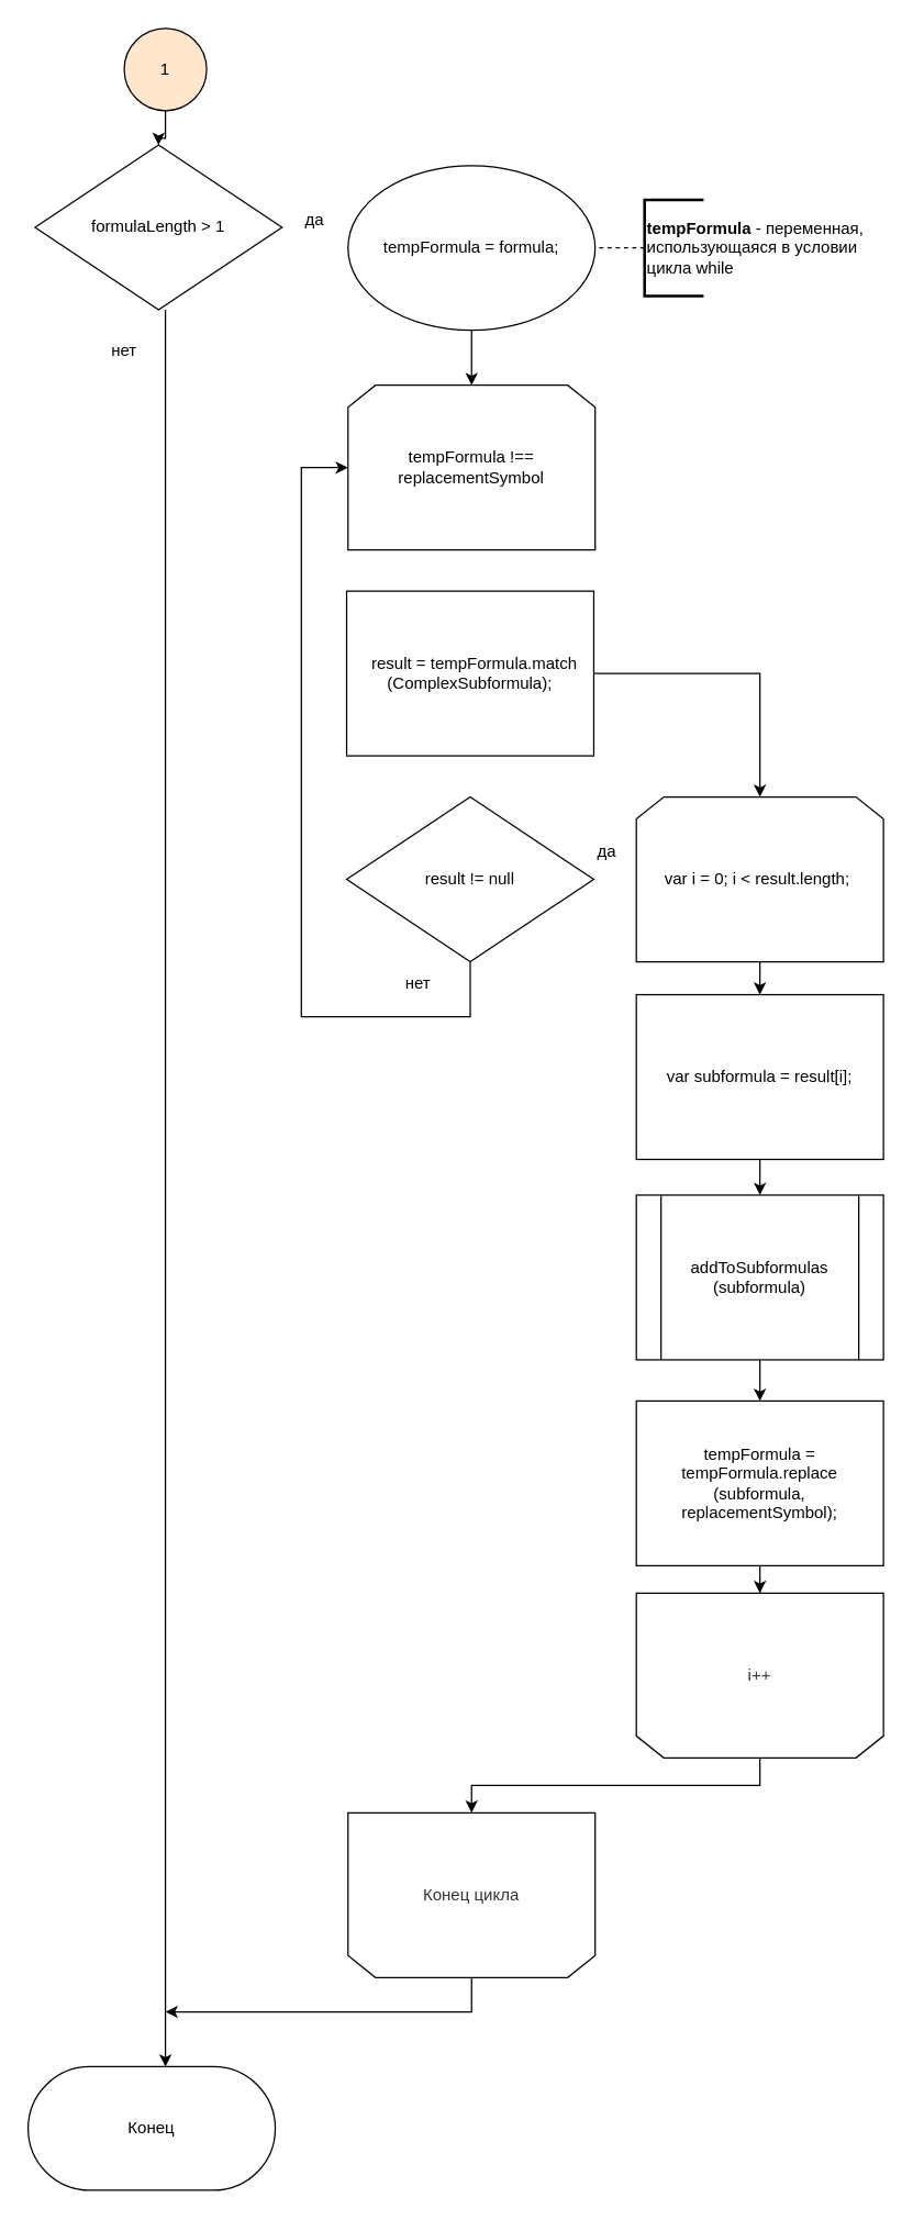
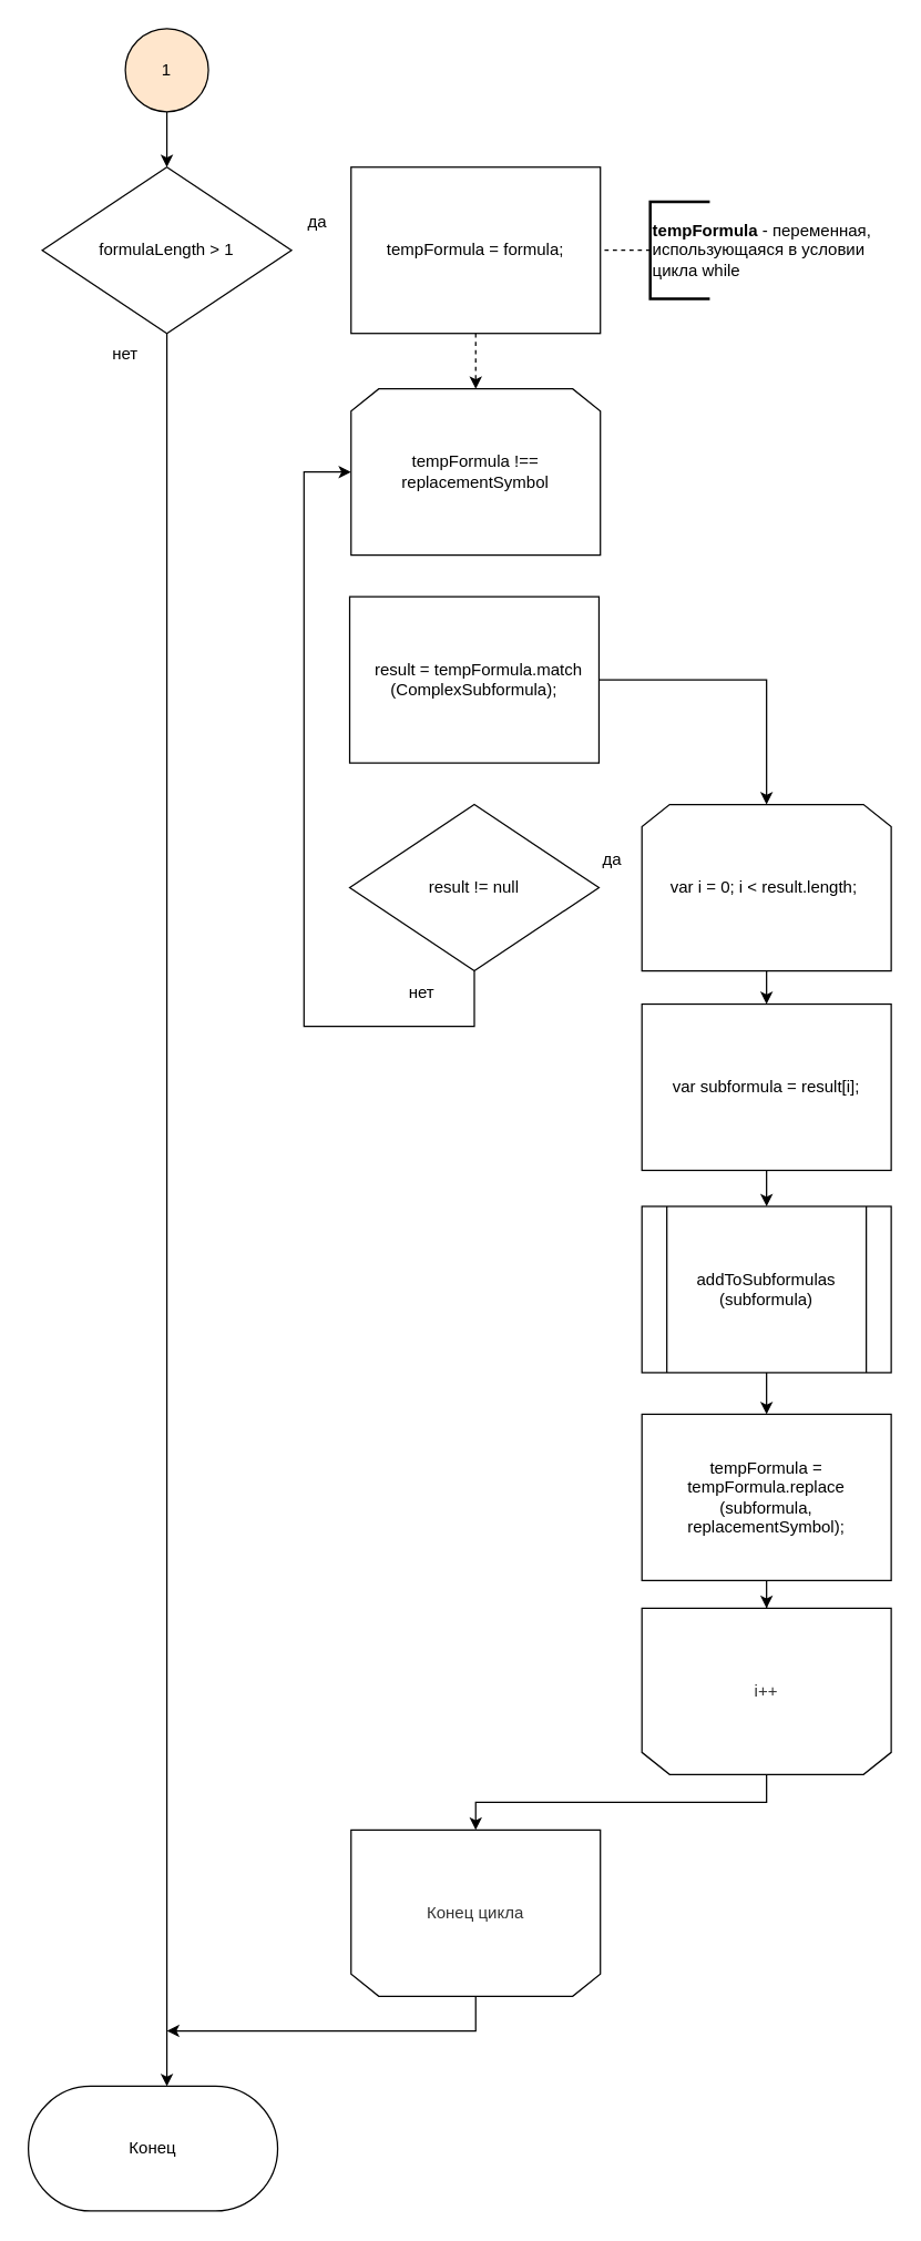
  <mxCell id="0" />
  <mxCell id="1" parent="0" />
  <mxCell id="2" style="edgeStyle=orthogonalEdgeStyle;rounded=0;orthogonalLoop=1;jettySize=auto;html=1;" edge="1" parent="1" source="3" target="25"><mxGeometry relative="1" as="geometry"><Array as="points"><mxPoint x="120" y="730" /><mxPoint x="120" y="730" /></Array></mxGeometry></mxCell>
- <mxCell id="3" value="formulaLength &amp;gt; 1" style="strokeWidth=1;html=1;shape=mxgraph.flowchart.decision;whiteSpace=wrap;" vertex="1" parent="1"><mxGeometry x="25" y="105" width="180" height="120" as="geometry" /></mxCell>
- <mxCell id="4" style="edgeStyle=orthogonalEdgeStyle;rounded=0;orthogonalLoop=1;jettySize=auto;html=1;entryX=0.5;entryY=0;entryDx=0;entryDy=0;" edge="1" parent="1" source="5" target="9"><mxGeometry relative="1" as="geometry" /></mxCell>
- <mxCell id="5" value="&amp;nbsp;tempFormula = formula;&amp;nbsp;" style="ellipse;whiteSpace=wrap;html=1;" vertex="1" parent="1"><mxGeometry x="253" y="120" width="180" height="120" as="geometry" /></mxCell>
+ <mxCell id="3" value="formulaLength &amp;gt; 1" style="strokeWidth=1;html=1;shape=mxgraph.flowchart.decision;whiteSpace=wrap;" vertex="1" parent="1"><mxGeometry x="30" y="120" width="180" height="120" as="geometry" /></mxCell>
+ <mxCell id="4" style="edgeStyle=orthogonalEdgeStyle;rounded=0;orthogonalLoop=1;jettySize=auto;html=1;entryX=0.5;entryY=0;entryDx=0;entryDy=0;dashed=1;" edge="1" parent="1" source="5" target="9"><mxGeometry relative="1" as="geometry" /></mxCell>
+ <mxCell id="5" value="&amp;nbsp;tempFormula = formula;&amp;nbsp;" style="rounded=0;whiteSpace=wrap;html=1;" vertex="1" parent="1"><mxGeometry x="253" y="120" width="180" height="120" as="geometry" /></mxCell>
  <mxCell id="6" value="" style="edgeStyle=orthogonalEdgeStyle;rounded=0;orthogonalLoop=1;jettySize=auto;html=1;endArrow=none;endFill=0;dashed=1;entryX=1;entryY=0.5;entryDx=0;entryDy=0;exitX=0;exitY=0.5;exitDx=0;exitDy=0;exitPerimeter=0;" edge="1" parent="1" source="7" target="5"><mxGeometry relative="1" as="geometry"><mxPoint x="419" y="180" as="sourcePoint" /><mxPoint x="429" y="180" as="targetPoint" /></mxGeometry></mxCell>
  <mxCell id="7" value="&lt;b&gt;tempFormula&amp;nbsp;&lt;/b&gt;- переменная,&lt;br&gt;использующаяся в условии&lt;br&gt;цикла while&lt;br&gt;" style="strokeWidth=2;html=1;shape=mxgraph.flowchart.annotation_1;align=left;pointerEvents=1" vertex="1" parent="1"><mxGeometry x="469" y="145" width="43" height="70" as="geometry" /></mxCell>
  <mxCell id="8" value="да" style="text;html=1;resizable=0;points=[];autosize=1;align=left;verticalAlign=top;spacingTop=-4;" vertex="1" parent="1"><mxGeometry x="220" y="150" width="30" height="20" as="geometry" /></mxCell>
  <mxCell id="9" value="tempFormula !== replacementSymbol&lt;br&gt;" style="shape=loopLimit;whiteSpace=wrap;html=1;" vertex="1" parent="1"><mxGeometry x="253" y="280" width="180" height="120" as="geometry" /></mxCell>
  <mxCell id="10" value="" style="edgeStyle=orthogonalEdgeStyle;rounded=0;orthogonalLoop=1;jettySize=auto;html=1;endArrow=classic;endFill=1;" edge="1" parent="1" source="11" target="15"><mxGeometry relative="1" as="geometry" /></mxCell>
  <mxCell id="11" value="&amp;nbsp; result = tempFormula.match&lt;br&gt;(ComplexSubformula);" style="rounded=0;whiteSpace=wrap;html=1;" vertex="1" parent="1"><mxGeometry x="252" y="430" width="180" height="120" as="geometry" /></mxCell>
  <mxCell id="12" style="edgeStyle=orthogonalEdgeStyle;rounded=0;orthogonalLoop=1;jettySize=auto;html=1;endArrow=classic;endFill=1;exitX=0.5;exitY=1;exitDx=0;exitDy=0;exitPerimeter=0;entryX=0;entryY=0.5;entryDx=0;entryDy=0;" edge="1" parent="1" source="13" target="9"><mxGeometry relative="1" as="geometry"><mxPoint x="52" y="516" as="targetPoint" /><mxPoint x="-25" y="766" as="sourcePoint" /><Array as="points"><mxPoint x="342" y="740" /><mxPoint x="219" y="740" /><mxPoint x="219" y="340" /></Array></mxGeometry></mxCell>
  <mxCell id="13" value="result != null" style="strokeWidth=1;html=1;shape=mxgraph.flowchart.decision;whiteSpace=wrap;" vertex="1" parent="1"><mxGeometry x="252" y="580" width="180" height="120" as="geometry" /></mxCell>
  <mxCell id="14" value="" style="edgeStyle=orthogonalEdgeStyle;rounded=0;orthogonalLoop=1;jettySize=auto;html=1;endArrow=classic;endFill=1;" edge="1" parent="1" source="15" target="18"><mxGeometry relative="1" as="geometry" /></mxCell>
  <mxCell id="15" value="var i = 0; i &amp;lt; result.length;&amp;nbsp;" style="shape=loopLimit;whiteSpace=wrap;html=1;" vertex="1" parent="1"><mxGeometry x="463" y="580" width="180" height="120" as="geometry" /></mxCell>
  <mxCell id="16" value="да" style="text;html=1;resizable=0;points=[];autosize=1;align=left;verticalAlign=top;spacingTop=-4;" vertex="1" parent="1"><mxGeometry x="433" y="610" width="30" height="20" as="geometry" /></mxCell>
  <mxCell id="17" value="" style="edgeStyle=orthogonalEdgeStyle;rounded=0;orthogonalLoop=1;jettySize=auto;html=1;endArrow=classic;endFill=1;" edge="1" parent="1" source="18" target="20"><mxGeometry relative="1" as="geometry" /></mxCell>
  <mxCell id="18" value="var subformula = result[i];" style="rounded=0;whiteSpace=wrap;html=1;" vertex="1" parent="1"><mxGeometry x="463" y="724" width="180" height="120" as="geometry" /></mxCell>
  <mxCell id="19" value="" style="edgeStyle=orthogonalEdgeStyle;rounded=0;orthogonalLoop=1;jettySize=auto;html=1;endArrow=classic;endFill=1;" edge="1" parent="1" source="20" target="22"><mxGeometry relative="1" as="geometry" /></mxCell>
  <mxCell id="20" value="&lt;div style=&quot;text-align: center&quot;&gt;&lt;span&gt;addToSubformulas&lt;/span&gt;&lt;/div&gt;&lt;div style=&quot;text-align: center&quot;&gt;&lt;span&gt;(subformula)&lt;/span&gt;&lt;/div&gt;" style="shape=process;whiteSpace=wrap;html=1;backgroundOutline=1;strokeWidth=1;align=center;verticalAlign=middle;" vertex="1" parent="1"><mxGeometry x="463" y="870" width="180" height="120" as="geometry" /></mxCell>
  <mxCell id="21" value="" style="edgeStyle=orthogonalEdgeStyle;rounded=0;orthogonalLoop=1;jettySize=auto;html=1;endArrow=classic;endFill=1;" edge="1" parent="1" source="22" target="24"><mxGeometry relative="1" as="geometry" /></mxCell>
  <mxCell id="22" value="tempFormula = tempFormula.replace&lt;br&gt;(subformula, replacementSymbol);" style="rounded=0;whiteSpace=wrap;html=1;strokeWidth=1;align=center;" vertex="1" parent="1"><mxGeometry x="463" y="1020" width="180" height="120" as="geometry" /></mxCell>
  <mxCell id="23" style="edgeStyle=orthogonalEdgeStyle;rounded=0;orthogonalLoop=1;jettySize=auto;html=1;endArrow=classic;endFill=1;exitX=0.5;exitY=1;exitDx=0;exitDy=0;" edge="1" parent="1" source="24" target="27"><mxGeometry relative="1" as="geometry" /></mxCell>
  <mxCell id="24" value="i++" style="shape=loopLimit;whiteSpace=wrap;html=1;rotation=0;textOpacity=80;direction=east;flipH=0;flipV=1;" vertex="1" parent="1"><mxGeometry x="463" y="1160" width="180" height="120" as="geometry" /></mxCell>
  <mxCell id="25" value="Конец&lt;br&gt;" style="whiteSpace=wrap;html=1;rounded=1;arcSize=50;align=center;verticalAlign=middle;container=1;recursiveResize=0;strokeWidth=1;autosize=1;spacing=4;treeFolding=1;" vertex="1" parent="1"><mxGeometry x="20" y="1505" width="180" height="90" as="geometry" /></mxCell>
  <mxCell id="26" value="" style="edgeStyle=orthogonalEdgeStyle;rounded=0;orthogonalLoop=1;jettySize=auto;html=1;endArrow=classic;endFill=1;exitX=0.5;exitY=1;exitDx=0;exitDy=0;" edge="1" parent="1" source="27"><mxGeometry relative="1" as="geometry"><mxPoint x="120" y="1465" as="targetPoint" /><Array as="points"><mxPoint x="343" y="1465" /></Array></mxGeometry></mxCell>
  <mxCell id="27" value="Конец цикла" style="shape=loopLimit;whiteSpace=wrap;html=1;rotation=0;textOpacity=80;direction=east;flipH=0;flipV=1;" vertex="1" parent="1"><mxGeometry x="253" y="1320" width="180" height="120" as="geometry" /></mxCell>
  <mxCell id="28" value="нет" style="text;html=1;resizable=0;points=[];autosize=1;align=left;verticalAlign=top;spacingTop=-4;" vertex="1" parent="1"><mxGeometry x="293" y="706" width="30" height="20" as="geometry" /></mxCell>
  <mxCell id="29" value="нет" style="text;html=1;resizable=0;points=[];autosize=1;align=left;verticalAlign=top;spacingTop=-4;" vertex="1" parent="1"><mxGeometry x="79" y="245" width="30" height="20" as="geometry" /></mxCell>
  <mxCell id="30" style="edgeStyle=orthogonalEdgeStyle;rounded=0;orthogonalLoop=1;jettySize=auto;html=1;" edge="1" parent="1" source="31" target="3"><mxGeometry relative="1" as="geometry" /></mxCell>
  <mxCell id="31" value="1" style="ellipse;whiteSpace=wrap;html=1;aspect=fixed;fillColor=#ffe6cc;" vertex="1" parent="1"><mxGeometry x="90" y="20" width="60" height="60" as="geometry" /></mxCell>
